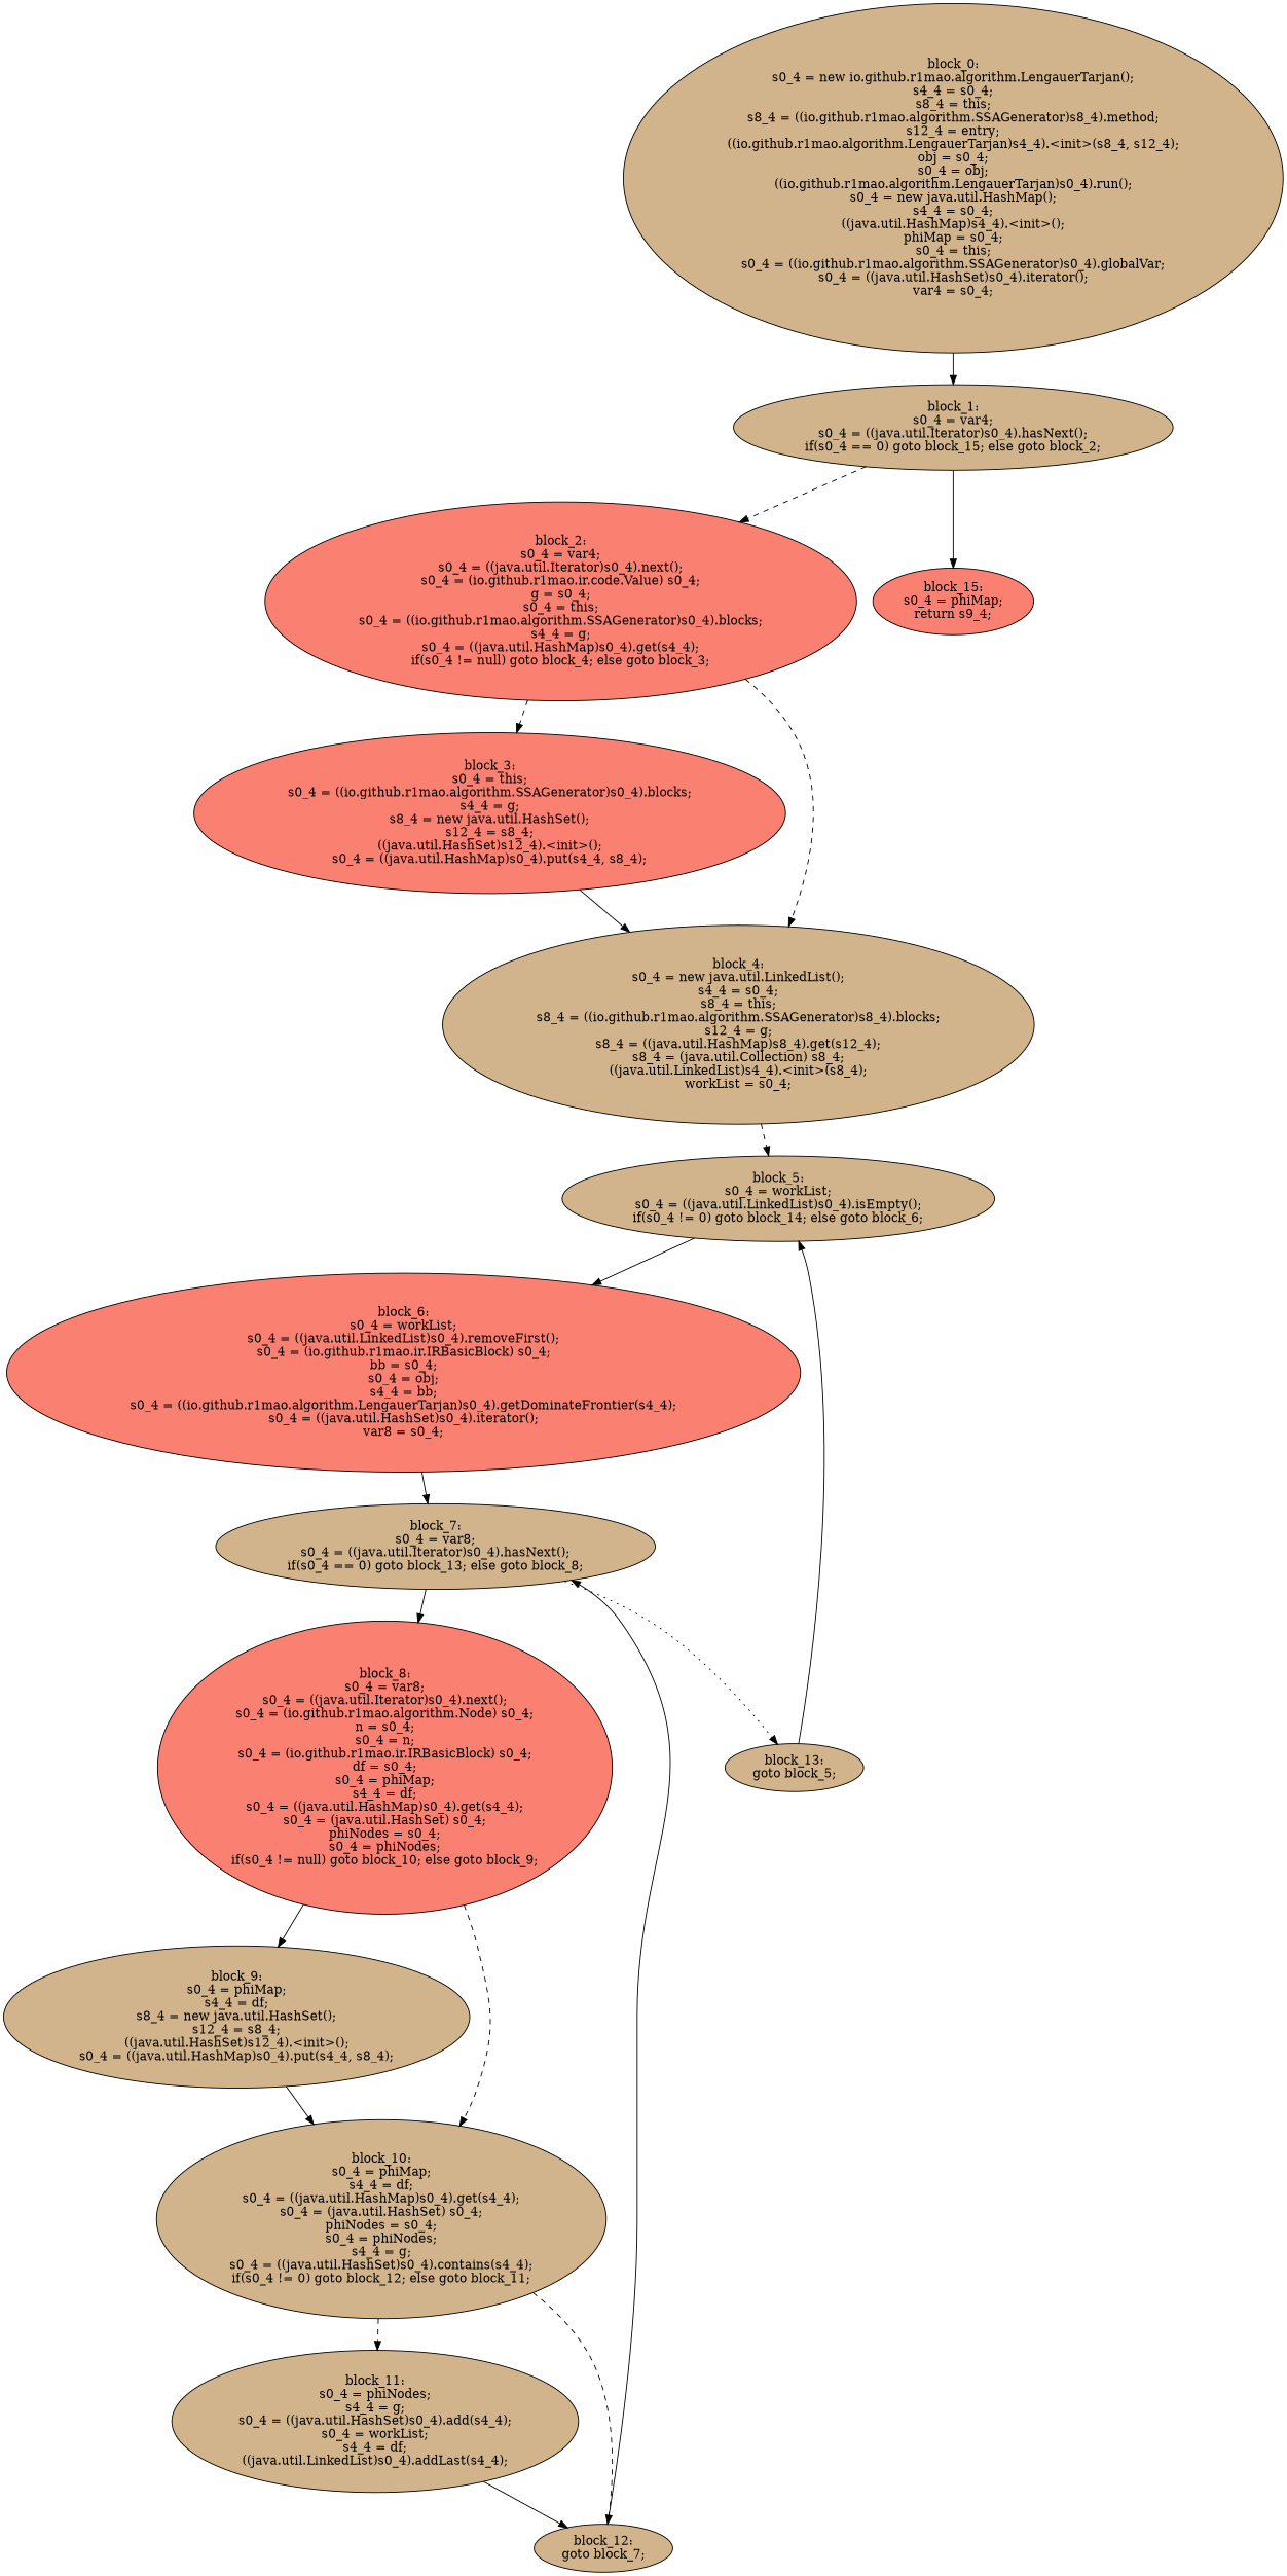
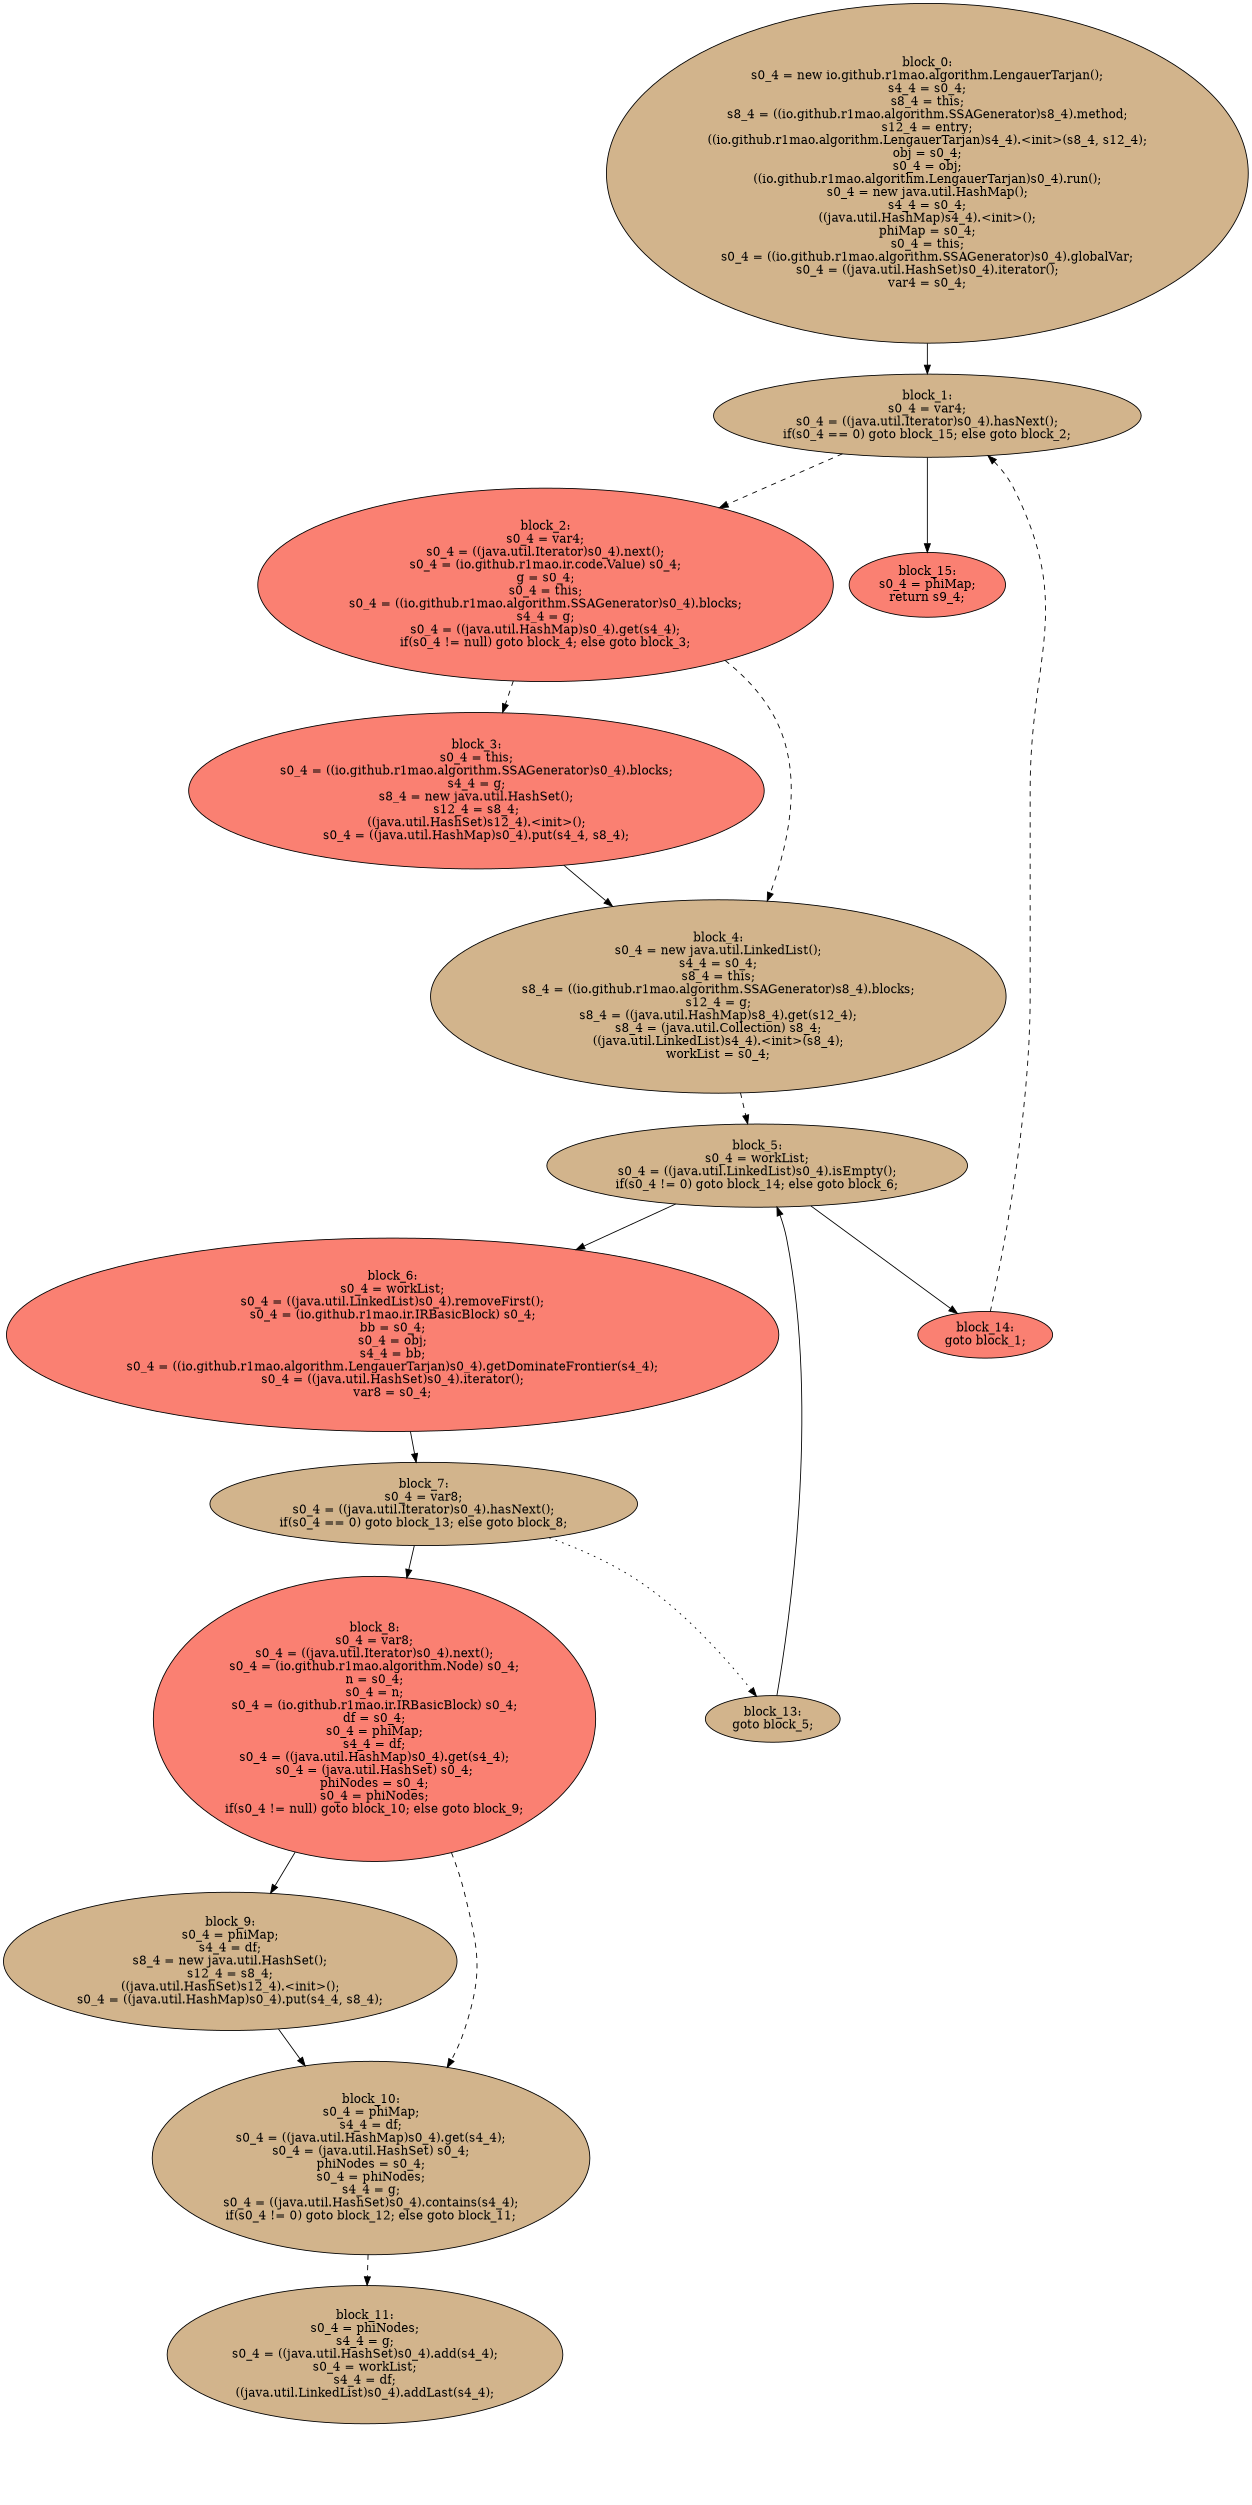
  digraph {
    labeljust=l
    node [fillcolor=tan style=filled]
    edge [style=solid]
    n1 [label="block_0:\ns0_4 = new io.github.r1mao.algorithm.LengauerTarjan();\ns4_4 = s0_4;\ns8_4 = this;\ns8_4 = ((io.github.r1mao.algorithm.SSAGenerator)s8_4).method;\ns12_4 = entry;\n((io.github.r1mao.algorithm.LengauerTarjan)s4_4).<init>(s8_4, s12_4);\nobj = s0_4;\ns0_4 = obj;\n((io.github.r1mao.algorithm.LengauerTarjan)s0_4).run();\ns0_4 = new java.util.HashMap();\ns4_4 = s0_4;\n((java.util.HashMap)s4_4).<init>();\nphiMap = s0_4;\ns0_4 = this;\ns0_4 = ((io.github.r1mao.algorithm.SSAGenerator)s0_4).globalVar;\ns0_4 = ((java.util.HashSet)s0_4).iterator();\nvar4 = s0_4;\n"]
    n2 [label="block_1:\ns0_4 = var4;\ns0_4 = ((java.util.Iterator)s0_4).hasNext();\nif(s0_4 == 0) goto block_15; else goto block_2;\n"]
    n3 [fillcolor=salmon label="block_2:\ns0_4 = var4;\ns0_4 = ((java.util.Iterator)s0_4).next();\ns0_4 = (io.github.r1mao.ir.code.Value) s0_4;\ng = s0_4;\ns0_4 = this;\ns0_4 = ((io.github.r1mao.algorithm.SSAGenerator)s0_4).blocks;\ns4_4 = g;\ns0_4 = ((java.util.HashMap)s0_4).get(s4_4);\nif(s0_4 != null) goto block_4; else goto block_3;\n"]
    n4 [fillcolor=salmon label="block_15:\ns0_4 = phiMap;\nreturn s9_4;\n"]
    n5 [fillcolor=salmon label="block_3:\ns0_4 = this;\ns0_4 = ((io.github.r1mao.algorithm.SSAGenerator)s0_4).blocks;\ns4_4 = g;\ns8_4 = new java.util.HashSet();\ns12_4 = s8_4;\n((java.util.HashSet)s12_4).<init>();\ns0_4 = ((java.util.HashMap)s0_4).put(s4_4, s8_4);\n"]
    n6 [label="block_4:\ns0_4 = new java.util.LinkedList();\ns4_4 = s0_4;\ns8_4 = this;\ns8_4 = ((io.github.r1mao.algorithm.SSAGenerator)s8_4).blocks;\ns12_4 = g;\ns8_4 = ((java.util.HashMap)s8_4).get(s12_4);\ns8_4 = (java.util.Collection) s8_4;\n((java.util.LinkedList)s4_4).<init>(s8_4);\nworkList = s0_4;\n"]
    n7 [label="block_5:\ns0_4 = workList;\ns0_4 = ((java.util.LinkedList)s0_4).isEmpty();\nif(s0_4 != 0) goto block_14; else goto block_6;\n"]
    n8 [fillcolor=salmon label="block_6:\ns0_4 = workList;\ns0_4 = ((java.util.LinkedList)s0_4).removeFirst();\ns0_4 = (io.github.r1mao.ir.IRBasicBlock) s0_4;\nbb = s0_4;\ns0_4 = obj;\ns4_4 = bb;\ns0_4 = ((io.github.r1mao.algorithm.LengauerTarjan)s0_4).getDominateFrontier(s4_4);\ns0_4 = ((java.util.HashSet)s0_4).iterator();\nvar8 = s0_4;\n"]
+   n9 [fillcolor=salmon label="block_14:\ngoto block_1;\n"]
    n10 [label="block_7:\ns0_4 = var8;\ns0_4 = ((java.util.Iterator)s0_4).hasNext();\nif(s0_4 == 0) goto block_13; else goto block_8;\n"]
    n11 [fillcolor=salmon label="block_8:\ns0_4 = var8;\ns0_4 = ((java.util.Iterator)s0_4).next();\ns0_4 = (io.github.r1mao.algorithm.Node) s0_4;\nn = s0_4;\ns0_4 = n;\ns0_4 = (io.github.r1mao.ir.IRBasicBlock) s0_4;\ndf = s0_4;\ns0_4 = phiMap;\ns4_4 = df;\ns0_4 = ((java.util.HashMap)s0_4).get(s4_4);\ns0_4 = (java.util.HashSet) s0_4;\nphiNodes = s0_4;\ns0_4 = phiNodes;\nif(s0_4 != null) goto block_10; else goto block_9;\n"]
    n12 [label="block_13:\ngoto block_5;\n"]
    n13 [label="block_9:\ns0_4 = phiMap;\ns4_4 = df;\ns8_4 = new java.util.HashSet();\ns12_4 = s8_4;\n((java.util.HashSet)s12_4).<init>();\ns0_4 = ((java.util.HashMap)s0_4).put(s4_4, s8_4);\n"]
    n14 [label="block_10:\ns0_4 = phiMap;\ns4_4 = df;\ns0_4 = ((java.util.HashMap)s0_4).get(s4_4);\ns0_4 = (java.util.HashSet) s0_4;\nphiNodes = s0_4;\ns0_4 = phiNodes;\ns4_4 = g;\ns0_4 = ((java.util.HashSet)s0_4).contains(s4_4);\nif(s0_4 != 0) goto block_12; else goto block_11;\n"]
    n15 [label="block_11:\ns0_4 = phiNodes;\ns4_4 = g;\ns0_4 = ((java.util.HashSet)s0_4).add(s4_4);\ns0_4 = workList;\ns4_4 = df;\n((java.util.LinkedList)s0_4).addLast(s4_4);\n"]
-   n16 [label="block_12:\ngoto block_7;\n"]
    n1 -> n2
    n2 -> n3 [style=dashed]
    n2 -> n4
    n3 -> n5 [style=dashed]
    n3 -> n6 [style=dashed]
    n5 -> n6
    n6 -> n7 [style=dashed]
    n7 -> n8
+   n7 -> n9
    n8 -> n10
+   n9 -> n2 [style=dashed]
    n10 -> n11
    n10 -> n12 [style=dotted]
    n11 -> n13
    n11 -> n14 [style=dashed]
    n12 -> n7
    n13 -> n14
    n14 -> n15 [style=dashed]
-   n14 -> n16 [style=dashed]
-   n15 -> n16
-   n16 -> n10
  }
